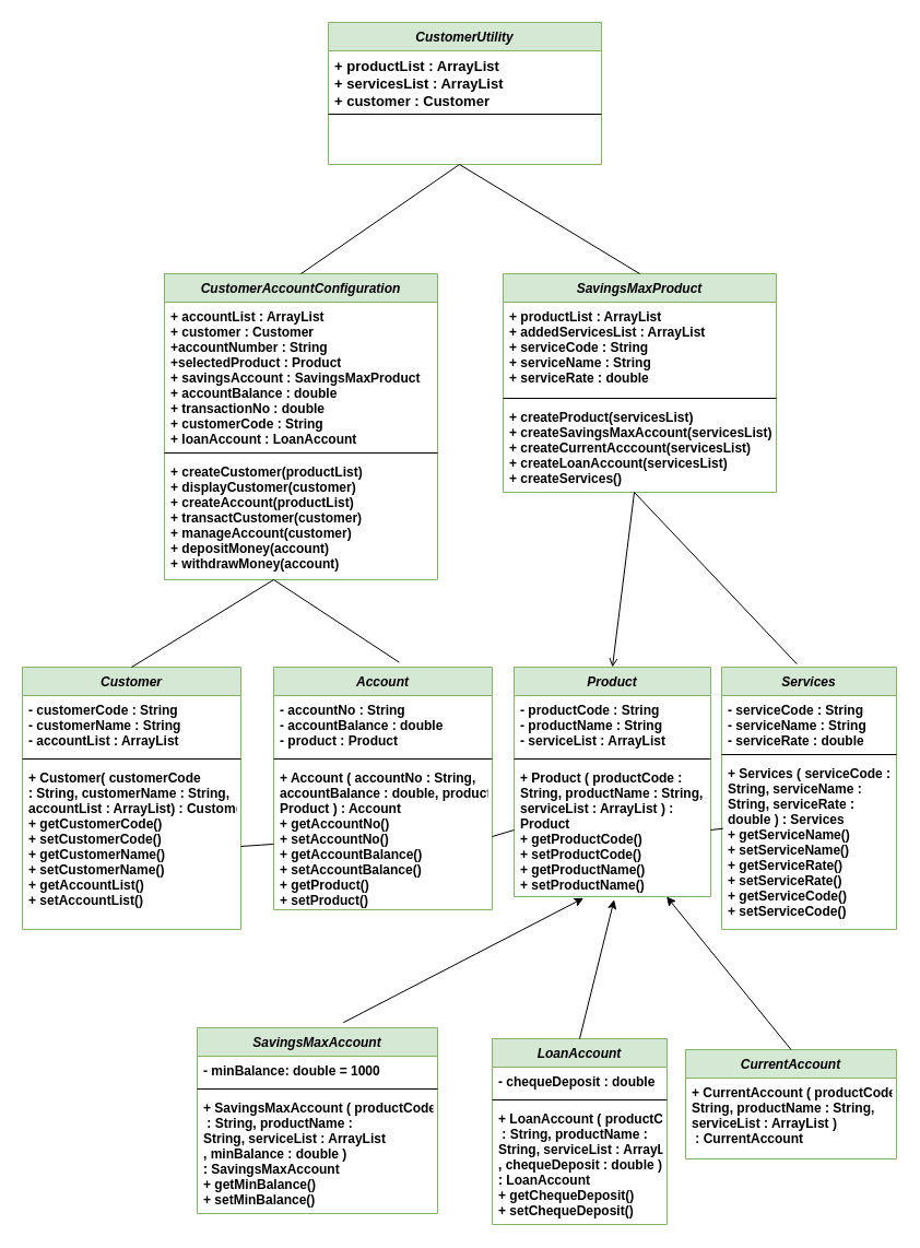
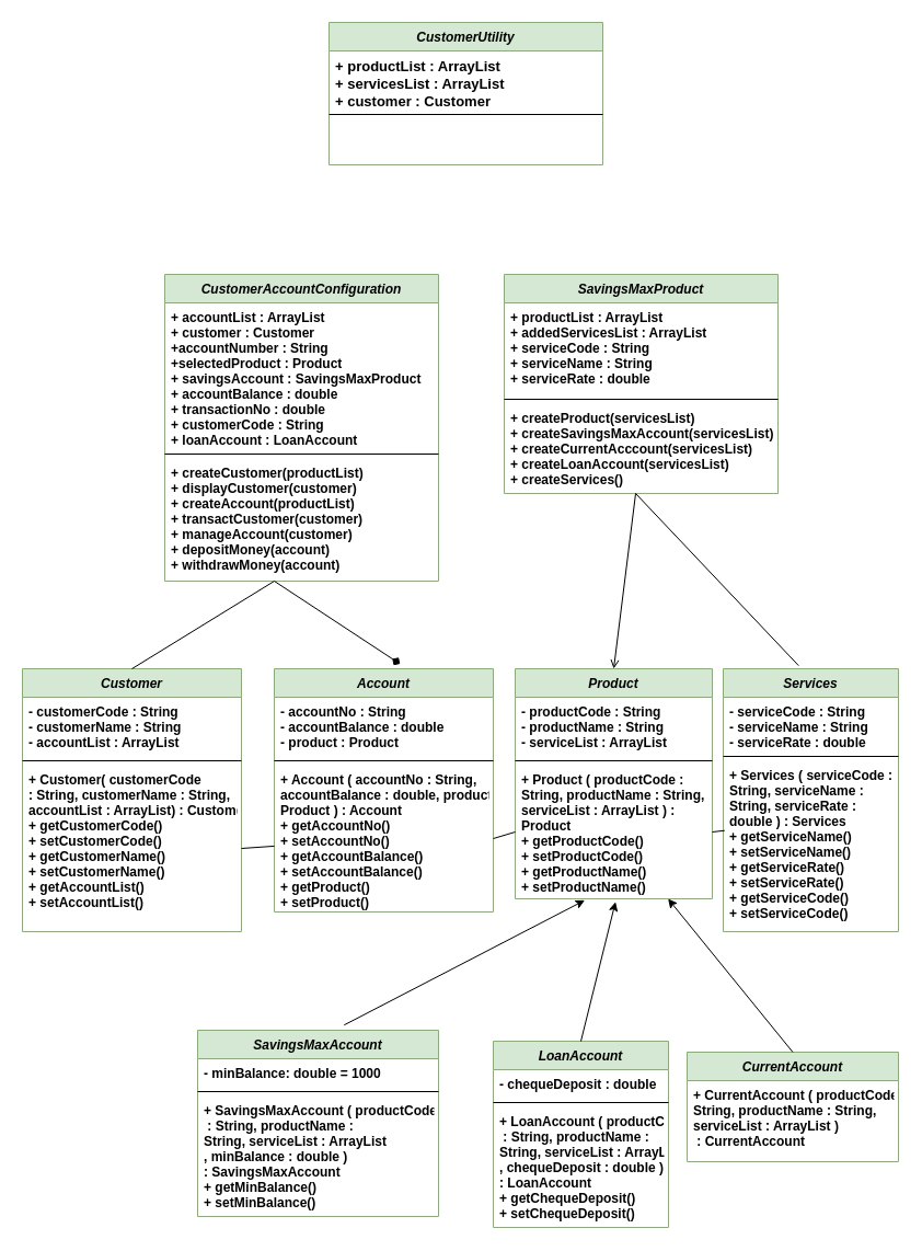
  <mxCell id="0" />
  <mxCell id="1" parent="0" />
  <mxCell id="2" value="Account" style="swimlane;fontStyle=3;align=center;verticalAlign=top;childLayout=stackLayout;horizontal=1;startSize=26;horizontalStack=0;resizeParent=1;resizeLast=0;collapsible=1;marginBottom=0;rounded=0;shadow=0;strokeWidth=1;fillColor=#d5e8d4;strokeColor=#82b366;" parent="1" vertex="1"><mxGeometry x="250" y="610" width="200" height="222" as="geometry"><mxRectangle x="230" y="140" width="160" height="26" as="alternateBounds" /></mxGeometry></mxCell>
  <mxCell id="3" value="- accountNo : String&#10;- accountBalance : double&#10;- product : Product" style="text;align=left;verticalAlign=top;spacingLeft=4;spacingRight=4;overflow=hidden;rotatable=0;points=[[0,0.5],[1,0.5]];portConstraint=eastwest;rounded=0;shadow=0;html=0;fontStyle=1" parent="2" vertex="1"><mxGeometry y="26" width="200" height="54" as="geometry" /></mxCell>
  <mxCell id="4" value="" style="line;html=1;strokeWidth=1;align=left;verticalAlign=middle;spacingTop=-1;spacingLeft=3;spacingRight=3;rotatable=0;labelPosition=right;points=[];portConstraint=eastwest;" parent="2" vertex="1"><mxGeometry y="80" width="200" height="8" as="geometry" /></mxCell>
  <mxCell id="5" value="+ Account ( accountNo : String, &#10;accountBalance : double, product : &#10;Product ) : Account&#10;+ getAccountNo()&#10;+ setAccountNo()&#10;+ getAccountBalance()&#10;+ setAccountBalance()&#10;+ getProduct()&#10;+ setProduct()" style="text;align=left;verticalAlign=top;spacingLeft=4;spacingRight=4;overflow=hidden;rotatable=0;points=[[0,0.5],[1,0.5]];portConstraint=eastwest;fontStyle=1" parent="2" vertex="1"><mxGeometry y="88" width="200" height="134" as="geometry" /></mxCell>
  <mxCell id="6" value="CurrentAccount" style="swimlane;fontStyle=3;align=center;verticalAlign=top;childLayout=stackLayout;horizontal=1;startSize=26;horizontalStack=0;resizeParent=1;resizeLast=0;collapsible=1;marginBottom=0;rounded=0;shadow=0;strokeWidth=1;fillColor=#d5e8d4;strokeColor=#82b366;" vertex="1" parent="1"><mxGeometry x="627" y="960" width="193" height="100" as="geometry"><mxRectangle x="230" y="140" width="160" height="26" as="alternateBounds" /></mxGeometry></mxCell>
  <mxCell id="7" value="+ CurrentAccount ( productCode : &#10;String, productName : String, &#10;serviceList : ArrayList )&#10; : CurrentAccount" style="text;align=left;verticalAlign=top;spacingLeft=4;spacingRight=4;overflow=hidden;rotatable=0;points=[[0,0.5],[1,0.5]];portConstraint=eastwest;fontStyle=1" vertex="1" parent="6"><mxGeometry y="26" width="193" height="62" as="geometry" /></mxCell>
  <mxCell id="8" value="LoanAccount" style="swimlane;fontStyle=3;align=center;verticalAlign=top;childLayout=stackLayout;horizontal=1;startSize=26;horizontalStack=0;resizeParent=1;resizeLast=0;collapsible=1;marginBottom=0;rounded=0;shadow=0;strokeWidth=1;fillColor=#d5e8d4;strokeColor=#82b366;" vertex="1" parent="1"><mxGeometry x="450" y="950" width="160" height="170" as="geometry"><mxRectangle x="230" y="140" width="160" height="26" as="alternateBounds" /></mxGeometry></mxCell>
  <mxCell id="9" value="- chequeDeposit : double" style="text;align=left;verticalAlign=top;spacingLeft=4;spacingRight=4;overflow=hidden;rotatable=0;points=[[0,0.5],[1,0.5]];portConstraint=eastwest;rounded=0;shadow=0;html=0;fontStyle=1" vertex="1" parent="8"><mxGeometry y="26" width="160" height="26" as="geometry" /></mxCell>
  <mxCell id="10" value="" style="line;html=1;strokeWidth=1;align=left;verticalAlign=middle;spacingTop=-1;spacingLeft=3;spacingRight=3;rotatable=0;labelPosition=right;points=[];portConstraint=eastwest;" vertex="1" parent="8"><mxGeometry y="52" width="160" height="8" as="geometry" /></mxCell>
  <mxCell id="11" value="+ LoanAccount ( productCode&#10; : String, productName : &#10;String, serviceList : ArrayList&#10;, chequeDeposit : double ) &#10;: LoanAccount&#10;+ getChequeDeposit()&#10;+ setChequeDeposit()" style="text;align=left;verticalAlign=top;spacingLeft=4;spacingRight=4;overflow=hidden;rotatable=0;points=[[0,0.5],[1,0.5]];portConstraint=eastwest;fontStyle=1" vertex="1" parent="8"><mxGeometry y="60" width="160" height="110" as="geometry" /></mxCell>
  <mxCell id="12" value="SavingsMaxAccount" style="swimlane;fontStyle=3;align=center;verticalAlign=top;childLayout=stackLayout;horizontal=1;startSize=26;horizontalStack=0;resizeParent=1;resizeLast=0;collapsible=1;marginBottom=0;rounded=0;shadow=0;strokeWidth=1;fillColor=#d5e8d4;strokeColor=#82b366;" vertex="1" parent="1"><mxGeometry x="180" y="940" width="220" height="170" as="geometry"><mxRectangle x="230" y="140" width="160" height="26" as="alternateBounds" /></mxGeometry></mxCell>
  <mxCell id="13" value="- minBalance: double = 1000" style="text;align=left;verticalAlign=top;spacingLeft=4;spacingRight=4;overflow=hidden;rotatable=0;points=[[0,0.5],[1,0.5]];portConstraint=eastwest;rounded=0;shadow=0;html=0;fontStyle=1" vertex="1" parent="12"><mxGeometry y="26" width="220" height="26" as="geometry" /></mxCell>
  <mxCell id="14" value="" style="line;html=1;strokeWidth=1;align=left;verticalAlign=middle;spacingTop=-1;spacingLeft=3;spacingRight=3;rotatable=0;labelPosition=right;points=[];portConstraint=eastwest;" vertex="1" parent="12"><mxGeometry y="52" width="220" height="8" as="geometry" /></mxCell>
  <mxCell id="15" value="+ SavingsMaxAccount ( productCode&#10; : String, productName : &#10;String, serviceList : ArrayList&#10;, minBalance : double ) &#10;: SavingsMaxAccount&#10;+ getMinBalance()&#10;+ setMinBalance()" style="text;align=left;verticalAlign=top;spacingLeft=4;spacingRight=4;overflow=hidden;rotatable=0;points=[[0,0.5],[1,0.5]];portConstraint=eastwest;fontStyle=1" vertex="1" parent="12"><mxGeometry y="60" width="220" height="110" as="geometry" /></mxCell>
  <mxCell id="16" value="Product" style="swimlane;fontStyle=3;align=center;verticalAlign=top;childLayout=stackLayout;horizontal=1;startSize=26;horizontalStack=0;resizeParent=1;resizeLast=0;collapsible=1;marginBottom=0;rounded=0;shadow=0;strokeWidth=1;fillColor=#d5e8d4;strokeColor=#82b366;" vertex="1" parent="1"><mxGeometry x="470" y="610" width="180" height="210" as="geometry"><mxRectangle x="230" y="140" width="160" height="26" as="alternateBounds" /></mxGeometry></mxCell>
  <mxCell id="17" value="- productCode : String&#10;- productName : String&#10;- serviceList : ArrayList" style="text;align=left;verticalAlign=top;spacingLeft=4;spacingRight=4;overflow=hidden;rotatable=0;points=[[0,0.5],[1,0.5]];portConstraint=eastwest;rounded=0;shadow=0;html=0;fontStyle=1" vertex="1" parent="16"><mxGeometry y="26" width="180" height="54" as="geometry" /></mxCell>
  <mxCell id="18" value="" style="line;html=1;strokeWidth=1;align=left;verticalAlign=middle;spacingTop=-1;spacingLeft=3;spacingRight=3;rotatable=0;labelPosition=right;points=[];portConstraint=eastwest;" vertex="1" parent="16"><mxGeometry y="80" width="180" height="8" as="geometry" /></mxCell>
  <mxCell id="19" value="+ Product ( productCode : &#10;String, productName : String, &#10;serviceList : ArrayList ) : &#10;Product&#10;+ getProductCode()&#10;+ setProductCode()&#10;+ getProductName()&#10;+ setProductName()" style="text;align=left;verticalAlign=top;spacingLeft=4;spacingRight=4;overflow=hidden;rotatable=0;points=[[0,0.5],[1,0.5]];portConstraint=eastwest;fontStyle=1" vertex="1" parent="16"><mxGeometry y="88" width="180" height="122" as="geometry" /></mxCell>
  <mxCell id="20" value="Services" style="swimlane;fontStyle=3;align=center;verticalAlign=top;childLayout=stackLayout;horizontal=1;startSize=26;horizontalStack=0;resizeParent=1;resizeLast=0;collapsible=1;marginBottom=0;rounded=0;shadow=0;strokeWidth=1;fillColor=#d5e8d4;strokeColor=#82b366;" vertex="1" parent="1"><mxGeometry x="660" y="610" width="160" height="240" as="geometry"><mxRectangle x="230" y="140" width="160" height="26" as="alternateBounds" /></mxGeometry></mxCell>
  <mxCell id="21" value="- serviceCode : String&#10;- serviceName : String&#10;- serviceRate : double" style="text;align=left;verticalAlign=top;spacingLeft=4;spacingRight=4;overflow=hidden;rotatable=0;points=[[0,0.5],[1,0.5]];portConstraint=eastwest;rounded=0;shadow=0;html=0;fontStyle=1" vertex="1" parent="20"><mxGeometry y="26" width="160" height="50" as="geometry" /></mxCell>
  <mxCell id="22" value="" style="line;html=1;strokeWidth=1;align=left;verticalAlign=middle;spacingTop=-1;spacingLeft=3;spacingRight=3;rotatable=0;labelPosition=right;points=[];portConstraint=eastwest;" vertex="1" parent="20"><mxGeometry y="76" width="160" height="8" as="geometry" /></mxCell>
  <mxCell id="23" value="+ Services ( serviceCode : &#10;String, serviceName : &#10;String, serviceRate : &#10;double ) : Services&#10;+ getServiceName()&#10;+ setServiceName()&#10;+ getServiceRate()&#10;+ setServiceRate()&#10;+ getServiceCode()&#10;+ setServiceCode()" style="text;align=left;verticalAlign=top;spacingLeft=4;spacingRight=4;overflow=hidden;rotatable=0;points=[[0,0.5],[1,0.5]];portConstraint=eastwest;fontStyle=1" vertex="1" parent="20"><mxGeometry y="84" width="160" height="152" as="geometry" /></mxCell>
  <mxCell id="24" value="Customer" style="swimlane;fontStyle=3;align=center;verticalAlign=top;childLayout=stackLayout;horizontal=1;startSize=26;horizontalStack=0;resizeParent=1;resizeLast=0;collapsible=1;marginBottom=0;rounded=0;shadow=0;strokeWidth=1;fillColor=#d5e8d4;strokeColor=#82b366;" vertex="1" parent="1"><mxGeometry x="20" y="610" width="200" height="240" as="geometry"><mxRectangle x="230" y="140" width="160" height="26" as="alternateBounds" /></mxGeometry></mxCell>
  <mxCell id="25" value="- customerCode : String&#10;- customerName : String&#10;- accountList : ArrayList" style="text;align=left;verticalAlign=top;spacingLeft=4;spacingRight=4;overflow=hidden;rotatable=0;points=[[0,0.5],[1,0.5]];portConstraint=eastwest;rounded=0;shadow=0;html=0;fontStyle=1" vertex="1" parent="24"><mxGeometry y="26" width="200" height="54" as="geometry" /></mxCell>
  <mxCell id="26" value="" style="line;html=1;strokeWidth=1;align=left;verticalAlign=middle;spacingTop=-1;spacingLeft=3;spacingRight=3;rotatable=0;labelPosition=right;points=[];portConstraint=eastwest;" vertex="1" parent="24"><mxGeometry y="80" width="200" height="8" as="geometry" /></mxCell>
  <mxCell id="27" value="+ Customer( customerCode&#10;: String, customerName : String,&#10;accountList : ArrayList) : Customer&#10;+ getCustomerCode()&#10;+ setCustomerCode()&#10;+ getCustomerName()&#10;+ setCustomerName()&#10;+ getAccountList()&#10;+ setAccountList()" style="text;align=left;verticalAlign=top;spacingLeft=4;spacingRight=4;overflow=hidden;rotatable=0;points=[[0,0.5],[1,0.5]];portConstraint=eastwest;fontStyle=1" vertex="1" parent="24"><mxGeometry y="88" width="200" height="152" as="geometry" /></mxCell>
  <mxCell id="28" value="CustomerAccountConfiguration" style="swimlane;fontStyle=3;align=center;verticalAlign=top;childLayout=stackLayout;horizontal=1;startSize=26;horizontalStack=0;resizeParent=1;resizeLast=0;collapsible=1;marginBottom=0;rounded=0;shadow=0;strokeWidth=1;fillColor=#d5e8d4;strokeColor=#82b366;" vertex="1" parent="1"><mxGeometry x="150" y="250" width="250" height="280" as="geometry"><mxRectangle x="230" y="140" width="160" height="26" as="alternateBounds" /></mxGeometry></mxCell>
  <mxCell id="29" value="+ accountList : ArrayList&#10;+ customer : Customer&#10;+accountNumber : String&#10;+selectedProduct : Product&#10;+ savingsAccount : SavingsMaxProduct&#10;+ accountBalance : double&#10;+ transactionNo : double&#10;+ customerCode : String&#10;+ loanAccount : LoanAccount" style="text;align=left;verticalAlign=top;spacingLeft=4;spacingRight=4;overflow=hidden;rotatable=0;points=[[0,0.5],[1,0.5]];portConstraint=eastwest;rounded=0;shadow=0;html=0;fontStyle=1" vertex="1" parent="28"><mxGeometry y="26" width="250" height="134" as="geometry" /></mxCell>
  <mxCell id="30" value="" style="line;html=1;strokeWidth=1;align=left;verticalAlign=middle;spacingTop=-1;spacingLeft=3;spacingRight=3;rotatable=0;labelPosition=right;points=[];portConstraint=eastwest;" vertex="1" parent="28"><mxGeometry y="160" width="250" height="8" as="geometry" /></mxCell>
  <mxCell id="31" value="+ createCustomer(productList)&#10;+ displayCustomer(customer)&#10;+ createAccount(productList)&#10;+ transactCustomer(customer)&#10;+ manageAccount(customer)&#10;+ depositMoney(account)&#10;+ withdrawMoney(account)" style="text;align=left;verticalAlign=top;spacingLeft=4;spacingRight=4;overflow=hidden;rotatable=0;points=[[0,0.5],[1,0.5]];portConstraint=eastwest;fontStyle=1" vertex="1" parent="28"><mxGeometry y="168" width="250" height="112" as="geometry" /></mxCell>
  <mxCell id="32" value="SavingsMaxProduct" style="swimlane;fontStyle=3;align=center;verticalAlign=top;childLayout=stackLayout;horizontal=1;startSize=26;horizontalStack=0;resizeParent=1;resizeLast=0;collapsible=1;marginBottom=0;rounded=0;shadow=0;strokeWidth=1;fillColor=#d5e8d4;strokeColor=#82b366;" vertex="1" parent="1"><mxGeometry x="460" y="250" width="250" height="200" as="geometry"><mxRectangle x="230" y="140" width="160" height="26" as="alternateBounds" /></mxGeometry></mxCell>
  <mxCell id="33" value="+ productList : ArrayList&#10;+ addedServicesList : ArrayList&#10;+ serviceCode : String&#10;+ serviceName : String&#10;+ serviceRate : double" style="text;align=left;verticalAlign=top;spacingLeft=4;spacingRight=4;overflow=hidden;rotatable=0;points=[[0,0.5],[1,0.5]];portConstraint=eastwest;rounded=0;shadow=0;html=0;fontStyle=1" vertex="1" parent="32"><mxGeometry y="26" width="250" height="84" as="geometry" /></mxCell>
  <mxCell id="34" value="" style="line;html=1;strokeWidth=1;align=left;verticalAlign=middle;spacingTop=-1;spacingLeft=3;spacingRight=3;rotatable=0;labelPosition=right;points=[];portConstraint=eastwest;" vertex="1" parent="32"><mxGeometry y="110" width="250" height="8" as="geometry" /></mxCell>
  <mxCell id="35" value="+ createProduct(servicesList)&#10;+ createSavingsMaxAccount(servicesList)&#10;+ createCurrentAcccount(servicesList)&#10;+ createLoanAccount(servicesList)&#10;+ createServices()" style="text;align=left;verticalAlign=top;spacingLeft=4;spacingRight=4;overflow=hidden;rotatable=0;points=[[0,0.5],[1,0.5]];portConstraint=eastwest;fontStyle=1" vertex="1" parent="32"><mxGeometry y="118" width="250" height="82" as="geometry" /></mxCell>
  <mxCell id="36" value="CustomerUtility" style="swimlane;fontStyle=3;align=center;verticalAlign=top;childLayout=stackLayout;horizontal=1;startSize=26;horizontalStack=0;resizeParent=1;resizeLast=0;collapsible=1;marginBottom=0;rounded=0;shadow=0;strokeWidth=1;fillColor=#d5e8d4;strokeColor=#82b366;" vertex="1" parent="1"><mxGeometry x="300" y="20" width="250" height="130" as="geometry"><mxRectangle x="230" y="140" width="160" height="26" as="alternateBounds" /></mxGeometry></mxCell>
  <mxCell id="37" value="+ productList : ArrayList&#10;+ servicesList : ArrayList&#10;+ customer : Customer" style="text;align=left;verticalAlign=top;spacingLeft=4;spacingRight=4;overflow=hidden;rotatable=0;points=[[0,0.5],[1,0.5]];portConstraint=eastwest;rounded=0;shadow=0;html=0;fontSize=13;fontStyle=1" vertex="1" parent="36"><mxGeometry y="26" width="250" height="54" as="geometry" /></mxCell>
  <mxCell id="38" value="" style="line;html=1;strokeWidth=1;align=left;verticalAlign=middle;spacingTop=-1;spacingLeft=3;spacingRight=3;rotatable=0;labelPosition=right;points=[];portConstraint=eastwest;" vertex="1" parent="36"><mxGeometry y="80" width="250" height="8" as="geometry" /></mxCell>
  <mxCell id="39" value="" style="endArrow=classic;html=1;rounded=0;exitX=0.608;exitY=-0.028;exitDx=0;exitDy=0;exitPerimeter=0;entryX=0.353;entryY=1.011;entryDx=0;entryDy=0;entryPerimeter=0;" edge="1" parent="1" source="12" target="19"><mxGeometry width="50" height="50" relative="1" as="geometry"><mxPoint x="220" y="790" as="sourcePoint" /><mxPoint x="270" y="740" as="targetPoint" /></mxGeometry></mxCell>
  <mxCell id="40" value="" style="endArrow=classic;html=1;rounded=0;exitX=0.5;exitY=0;exitDx=0;exitDy=0;entryX=0.509;entryY=1.023;entryDx=0;entryDy=0;entryPerimeter=0;" edge="1" parent="1" source="8" target="19"><mxGeometry width="50" height="50" relative="1" as="geometry"><mxPoint x="164" y="955" as="sourcePoint" /><mxPoint x="544" y="831" as="targetPoint" /></mxGeometry></mxCell>
  <mxCell id="41" value="" style="endArrow=classic;html=1;rounded=0;exitX=0.5;exitY=0;exitDx=0;exitDy=0;" edge="1" parent="1" source="6" target="19"><mxGeometry width="50" height="50" relative="1" as="geometry"><mxPoint x="174" y="965" as="sourcePoint" /><mxPoint x="554" y="841" as="targetPoint" /></mxGeometry></mxCell>
  <mxCell id="42" value="" style="endArrow=none;html=1;rounded=0;exitX=1;exitY=0.5;exitDx=0;exitDy=0;" edge="1" parent="1" source="27" target="5"><mxGeometry width="50" height="50" relative="1" as="geometry"><mxPoint x="350" y="890" as="sourcePoint" /><mxPoint x="400" y="840" as="targetPoint" /></mxGeometry></mxCell>
  <mxCell id="43" value="" style="endArrow=none;html=1;rounded=0;exitX=1;exitY=0.5;exitDx=0;exitDy=0;entryX=0;entryY=0.5;entryDx=0;entryDy=0;" edge="1" parent="1" source="5" target="19"><mxGeometry width="50" height="50" relative="1" as="geometry"><mxPoint x="230" y="784" as="sourcePoint" /><mxPoint x="260" y="782" as="targetPoint" /></mxGeometry></mxCell>
  <mxCell id="44" value="" style="endArrow=none;html=1;rounded=0;exitX=1;exitY=0.5;exitDx=0;exitDy=0;entryX=0.008;entryY=0.419;entryDx=0;entryDy=0;entryPerimeter=0;" edge="1" parent="1" source="19" target="23"><mxGeometry width="50" height="50" relative="1" as="geometry"><mxPoint x="240" y="794" as="sourcePoint" /><mxPoint x="270" y="792" as="targetPoint" /></mxGeometry></mxCell>
- <mxCell id="45" value="" style="endArrow=none;html=1;rounded=0;exitX=0.5;exitY=0;exitDx=0;exitDy=0;entryX=0.574;entryY=-0.02;entryDx=0;entryDy=0;entryPerimeter=0;" edge="1" parent="1" source="24" target="2"><mxGeometry width="50" height="50" relative="1" as="geometry"><mxPoint x="370" y="560" as="sourcePoint" /><mxPoint x="420" y="510" as="targetPoint" /><Array as="points"><mxPoint x="250" y="530" /></Array></mxGeometry></mxCell>
+ <mxCell id="45" value="" style="endArrow=diamond;html=1;rounded=0;exitX=0.5;exitY=0;exitDx=0;exitDy=0;entryX=0.574;entryY=-0.02;entryDx=0;entryDy=0;entryPerimeter=0;" edge="1" parent="1" source="24" target="2"><mxGeometry width="50" height="50" relative="1" as="geometry"><mxPoint x="370" y="560" as="sourcePoint" /><mxPoint x="420" y="510" as="targetPoint" /><Array as="points"><mxPoint x="250" y="530" /></Array></mxGeometry></mxCell>
  <mxCell id="46" value="" style="endArrow=open;html=1;rounded=0;exitX=0.43;exitY=-0.012;exitDx=0;exitDy=0;exitPerimeter=0;entryX=0.5;entryY=0;entryDx=0;entryDy=0;" edge="1" parent="1" source="20" target="16"><mxGeometry width="50" height="50" relative="1" as="geometry"><mxPoint x="370" y="560" as="sourcePoint" /><mxPoint x="420" y="510" as="targetPoint" /><Array as="points"><mxPoint x="580" y="450" /></Array></mxGeometry></mxCell>
- <mxCell id="47" value="" style="endArrow=none;html=1;rounded=0;entryX=0.5;entryY=0;entryDx=0;entryDy=0;exitX=0.5;exitY=0;exitDx=0;exitDy=0;" edge="1" parent="1" source="28" target="32"><mxGeometry width="50" height="50" relative="1" as="geometry"><mxPoint x="370" y="280" as="sourcePoint" /><mxPoint x="420" y="230" as="targetPoint" /><Array as="points"><mxPoint x="420" y="150" /></Array></mxGeometry></mxCell>
